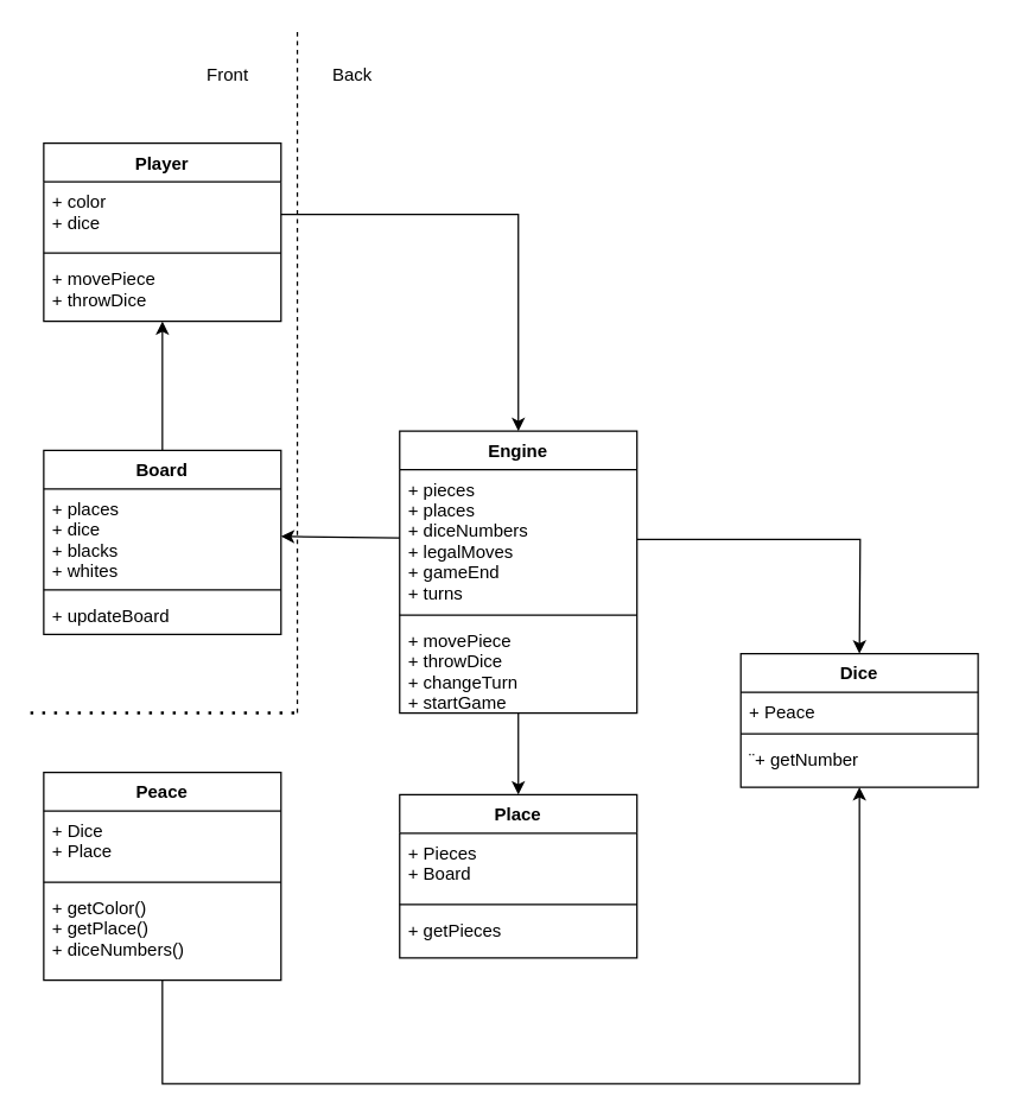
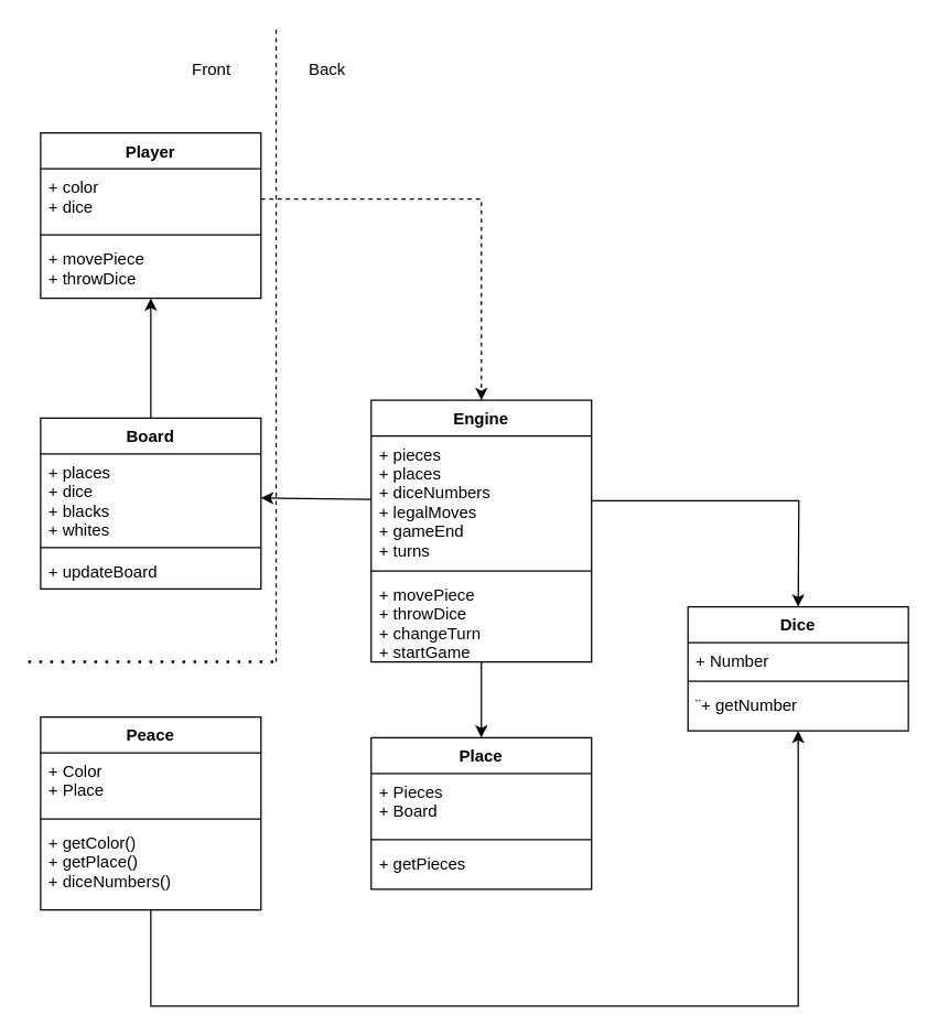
  <mxCell id="0" />
  <mxCell id="1" parent="0" />
  <mxCell id="2" value="" style="edgeStyle=orthogonalEdgeStyle;rounded=0;orthogonalLoop=1;jettySize=auto;html=1;" parent="1" source="3" target="27" edge="1"><mxGeometry relative="1" as="geometry" /></mxCell>
  <mxCell id="3" value="Board" style="swimlane;fontStyle=1;align=center;verticalAlign=top;childLayout=stackLayout;horizontal=1;startSize=26;horizontalStack=0;resizeParent=1;resizeParentMax=0;resizeLast=0;collapsible=1;marginBottom=0;" parent="1" vertex="1"><mxGeometry x="29" y="303" width="160" height="124" as="geometry" /></mxCell>
  <mxCell id="4" value="+ places&#10;+ dice&#10;+ blacks&#10;+ whites" style="text;strokeColor=none;fillColor=none;align=left;verticalAlign=top;spacingLeft=4;spacingRight=4;overflow=hidden;rotatable=0;points=[[0,0.5],[1,0.5]];portConstraint=eastwest;" parent="3" vertex="1"><mxGeometry y="26" width="160" height="64" as="geometry" /></mxCell>
  <mxCell id="5" value="" style="line;strokeWidth=1;fillColor=none;align=left;verticalAlign=middle;spacingTop=-1;spacingLeft=3;spacingRight=3;rotatable=0;labelPosition=right;points=[];portConstraint=eastwest;" parent="3" vertex="1"><mxGeometry y="90" width="160" height="8" as="geometry" /></mxCell>
  <mxCell id="6" value="+ updateBoard" style="text;strokeColor=none;fillColor=none;align=left;verticalAlign=top;spacingLeft=4;spacingRight=4;overflow=hidden;rotatable=0;points=[[0,0.5],[1,0.5]];portConstraint=eastwest;" parent="3" vertex="1"><mxGeometry y="98" width="160" height="26" as="geometry" /></mxCell>
  <mxCell id="7" value="Engine" style="swimlane;fontStyle=1;align=center;verticalAlign=top;childLayout=stackLayout;horizontal=1;startSize=26;horizontalStack=0;resizeParent=1;resizeParentMax=0;resizeLast=0;collapsible=1;marginBottom=0;" parent="1" vertex="1"><mxGeometry x="269" y="290" width="160" height="190" as="geometry" /></mxCell>
  <mxCell id="8" value="+ pieces&#10;+ places&#10;+ diceNumbers&#10;+ legalMoves&#10;+ gameEnd&#10;+ turns" style="text;strokeColor=none;fillColor=none;align=left;verticalAlign=top;spacingLeft=4;spacingRight=4;overflow=hidden;rotatable=0;points=[[0,0.5],[1,0.5]];portConstraint=eastwest;" parent="7" vertex="1"><mxGeometry y="26" width="160" height="94" as="geometry" /></mxCell>
  <mxCell id="9" value="" style="line;strokeWidth=1;fillColor=none;align=left;verticalAlign=middle;spacingTop=-1;spacingLeft=3;spacingRight=3;rotatable=0;labelPosition=right;points=[];portConstraint=eastwest;" parent="7" vertex="1"><mxGeometry y="120" width="160" height="8" as="geometry" /></mxCell>
  <mxCell id="10" value="+ movePiece&#10;+ throwDice&#10;+ changeTurn&#10;+ startGame" style="text;strokeColor=none;fillColor=none;align=left;verticalAlign=top;spacingLeft=4;spacingRight=4;overflow=hidden;rotatable=0;points=[[0,0.5],[1,0.5]];portConstraint=eastwest;" parent="7" vertex="1"><mxGeometry y="128" width="160" height="62" as="geometry" /></mxCell>
  <mxCell id="11" value="" style="endArrow=classic;html=1;entryX=1;entryY=0.5;entryDx=0;entryDy=0;" parent="1" source="8" target="4" edge="1"><mxGeometry width="50" height="50" relative="1" as="geometry"><mxPoint x="205" y="620" as="sourcePoint" /><mxPoint x="255" y="570" as="targetPoint" /></mxGeometry></mxCell>
  <mxCell id="12" value="" style="edgeStyle=orthogonalEdgeStyle;rounded=0;orthogonalLoop=1;jettySize=auto;html=1;" parent="1" source="13" edge="1"><mxGeometry relative="1" as="geometry"><Array as="points"><mxPoint x="109" y="730" /><mxPoint x="579" y="730" /></Array><mxPoint x="579" y="530" as="targetPoint" /></mxGeometry></mxCell>
  <mxCell id="13" value="Peace" style="swimlane;fontStyle=1;align=center;verticalAlign=top;childLayout=stackLayout;horizontal=1;startSize=26;horizontalStack=0;resizeParent=1;resizeParentMax=0;resizeLast=0;collapsible=1;marginBottom=0;" parent="1" vertex="1"><mxGeometry x="29" y="520" width="160" height="140" as="geometry" /></mxCell>
- <mxCell id="14" value="+ Dice&#10;+ Place" style="text;strokeColor=none;fillColor=none;align=left;verticalAlign=top;spacingLeft=4;spacingRight=4;overflow=hidden;rotatable=0;points=[[0,0.5],[1,0.5]];portConstraint=eastwest;" parent="13" vertex="1"><mxGeometry y="26" width="160" height="44" as="geometry" /></mxCell>
+ <mxCell id="14" value="+ Color&#10;+ Place" style="text;strokeColor=none;fillColor=none;align=left;verticalAlign=top;spacingLeft=4;spacingRight=4;overflow=hidden;rotatable=0;points=[[0,0.5],[1,0.5]];portConstraint=eastwest;" parent="13" vertex="1"><mxGeometry y="26" width="160" height="44" as="geometry" /></mxCell>
  <mxCell id="15" value="" style="line;strokeWidth=1;fillColor=none;align=left;verticalAlign=middle;spacingTop=-1;spacingLeft=3;spacingRight=3;rotatable=0;labelPosition=right;points=[];portConstraint=eastwest;" parent="13" vertex="1"><mxGeometry y="70" width="160" height="8" as="geometry" /></mxCell>
  <mxCell id="16" value="+ getColor()&#10;+ getPlace()&#10;+ diceNumbers()" style="text;strokeColor=none;fillColor=none;align=left;verticalAlign=top;spacingLeft=4;spacingRight=4;overflow=hidden;rotatable=0;points=[[0,0.5],[1,0.5]];portConstraint=eastwest;" parent="13" vertex="1"><mxGeometry y="78" width="160" height="62" as="geometry" /></mxCell>
  <mxCell id="17" value="Dice" style="swimlane;fontStyle=1;align=center;verticalAlign=top;childLayout=stackLayout;horizontal=1;startSize=26;horizontalStack=0;resizeParent=1;resizeParentMax=0;resizeLast=0;collapsible=1;marginBottom=0;" parent="1" vertex="1"><mxGeometry x="499" y="440" width="160" height="90" as="geometry" /></mxCell>
- <mxCell id="18" value="+ Peace" style="text;strokeColor=none;fillColor=none;align=left;verticalAlign=top;spacingLeft=4;spacingRight=4;overflow=hidden;rotatable=0;points=[[0,0.5],[1,0.5]];portConstraint=eastwest;" parent="17" vertex="1"><mxGeometry y="26" width="160" height="24" as="geometry" /></mxCell>
+ <mxCell id="18" value="+ Number" style="text;strokeColor=none;fillColor=none;align=left;verticalAlign=top;spacingLeft=4;spacingRight=4;overflow=hidden;rotatable=0;points=[[0,0.5],[1,0.5]];portConstraint=eastwest;" parent="17" vertex="1"><mxGeometry y="26" width="160" height="24" as="geometry" /></mxCell>
  <mxCell id="19" value="" style="line;strokeWidth=1;fillColor=none;align=left;verticalAlign=middle;spacingTop=-1;spacingLeft=3;spacingRight=3;rotatable=0;labelPosition=right;points=[];portConstraint=eastwest;" parent="17" vertex="1"><mxGeometry y="50" width="160" height="8" as="geometry" /></mxCell>
  <mxCell id="20" value="¨+ getNumber" style="text;strokeColor=none;fillColor=none;align=left;verticalAlign=top;spacingLeft=4;spacingRight=4;overflow=hidden;rotatable=0;points=[[0,0.5],[1,0.5]];portConstraint=eastwest;" parent="17" vertex="1"><mxGeometry y="58" width="160" height="32" as="geometry" /></mxCell>
  <mxCell id="21" value="Place" style="swimlane;fontStyle=1;align=center;verticalAlign=top;childLayout=stackLayout;horizontal=1;startSize=26;horizontalStack=0;resizeParent=1;resizeParentMax=0;resizeLast=0;collapsible=1;marginBottom=0;" parent="1" vertex="1"><mxGeometry x="269" y="535" width="160" height="110" as="geometry" /></mxCell>
  <mxCell id="22" value="+ Pieces&#10;+ Board" style="text;strokeColor=none;fillColor=none;align=left;verticalAlign=top;spacingLeft=4;spacingRight=4;overflow=hidden;rotatable=0;points=[[0,0.5],[1,0.5]];portConstraint=eastwest;" parent="21" vertex="1"><mxGeometry y="26" width="160" height="44" as="geometry" /></mxCell>
  <mxCell id="23" value="" style="line;strokeWidth=1;fillColor=none;align=left;verticalAlign=middle;spacingTop=-1;spacingLeft=3;spacingRight=3;rotatable=0;labelPosition=right;points=[];portConstraint=eastwest;" parent="21" vertex="1"><mxGeometry y="70" width="160" height="8" as="geometry" /></mxCell>
  <mxCell id="24" value="+ getPieces" style="text;strokeColor=none;fillColor=none;align=left;verticalAlign=top;spacingLeft=4;spacingRight=4;overflow=hidden;rotatable=0;points=[[0,0.5],[1,0.5]];portConstraint=eastwest;" parent="21" vertex="1"><mxGeometry y="78" width="160" height="32" as="geometry" /></mxCell>
  <mxCell id="25" value="" style="endArrow=classic;html=1;entryX=0.5;entryY=0;entryDx=0;entryDy=0;" parent="1" source="10" target="21" edge="1"><mxGeometry width="50" height="50" relative="1" as="geometry"><mxPoint x="269" y="620" as="sourcePoint" /><mxPoint x="319" y="570" as="targetPoint" /></mxGeometry></mxCell>
  <mxCell id="26" style="edgeStyle=orthogonalEdgeStyle;rounded=0;orthogonalLoop=1;jettySize=auto;html=1;entryX=0.5;entryY=0;entryDx=0;entryDy=0;" parent="1" source="8" edge="1"><mxGeometry relative="1" as="geometry"><mxPoint x="579" y="440" as="targetPoint" /></mxGeometry></mxCell>
  <mxCell id="27" value="Player" style="swimlane;fontStyle=1;align=center;verticalAlign=top;childLayout=stackLayout;horizontal=1;startSize=26;horizontalStack=0;resizeParent=1;resizeParentMax=0;resizeLast=0;collapsible=1;marginBottom=0;" parent="1" vertex="1"><mxGeometry x="29" y="96" width="160" height="120" as="geometry" /></mxCell>
  <mxCell id="28" value="+ color&#10;+ dice" style="text;strokeColor=none;fillColor=none;align=left;verticalAlign=top;spacingLeft=4;spacingRight=4;overflow=hidden;rotatable=0;points=[[0,0.5],[1,0.5]];portConstraint=eastwest;" parent="27" vertex="1"><mxGeometry y="26" width="160" height="44" as="geometry" /></mxCell>
  <mxCell id="29" value="" style="line;strokeWidth=1;fillColor=none;align=left;verticalAlign=middle;spacingTop=-1;spacingLeft=3;spacingRight=3;rotatable=0;labelPosition=right;points=[];portConstraint=eastwest;" parent="27" vertex="1"><mxGeometry y="70" width="160" height="8" as="geometry" /></mxCell>
  <mxCell id="30" value="+ movePiece&#10;+ throwDice" style="text;strokeColor=none;fillColor=none;align=left;verticalAlign=top;spacingLeft=4;spacingRight=4;overflow=hidden;rotatable=0;points=[[0,0.5],[1,0.5]];portConstraint=eastwest;" parent="27" vertex="1"><mxGeometry y="78" width="160" height="42" as="geometry" /></mxCell>
- <mxCell id="31" style="edgeStyle=orthogonalEdgeStyle;rounded=0;orthogonalLoop=1;jettySize=auto;html=1;" parent="1" source="28" target="7" edge="1"><mxGeometry relative="1" as="geometry" /></mxCell>
+ <mxCell id="31" style="edgeStyle=orthogonalEdgeStyle;rounded=0;orthogonalLoop=1;jettySize=auto;html=1;dashed=1;" parent="1" source="28" target="7" edge="1"><mxGeometry relative="1" as="geometry" /></mxCell>
  <mxCell id="32" value="" style="endArrow=none;dashed=1;html=1;" parent="1" edge="1"><mxGeometry width="50" height="50" relative="1" as="geometry"><mxPoint x="200" y="480" as="sourcePoint" /><mxPoint x="200" y="20" as="targetPoint" /></mxGeometry></mxCell>
  <mxCell id="33" value="" style="endArrow=none;dashed=1;html=1;dashPattern=1 3;strokeWidth=2;" parent="1" edge="1"><mxGeometry width="50" height="50" relative="1" as="geometry"><mxPoint x="20" y="480" as="sourcePoint" /><mxPoint x="200" y="480" as="targetPoint" /></mxGeometry></mxCell>
  <mxCell id="34" value="Front&amp;nbsp; &amp;nbsp; &amp;nbsp; &amp;nbsp; &amp;nbsp; &amp;nbsp; &amp;nbsp; &amp;nbsp; &amp;nbsp;Back" style="text;html=1;strokeColor=none;fillColor=none;align=center;verticalAlign=middle;whiteSpace=wrap;rounded=0;" parent="1" vertex="1"><mxGeometry x="110" y="30" width="170" height="40" as="geometry" /></mxCell>
